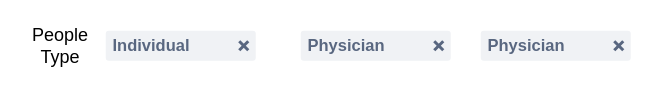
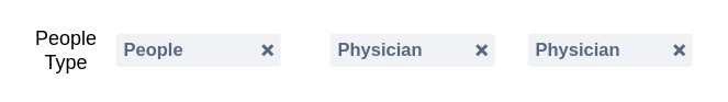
  <mxCell id="0" />
  <mxCell id="1" parent="0" />
- <mxCell id="2" value="Individual" style="dashed=0;html=1;fillColor=#F0F2F5;strokeColor=none;align=left;rounded=1;arcSize=10;fontColor=#596780;fontStyle=1;fontSize=11;shadow=0;spacingLeft=3" vertex="1" parent="1"><mxGeometry x="70" y="20" width="100" height="20" as="geometry" /></mxCell>
+ <mxCell id="2" value="People" style="dashed=0;html=1;fillColor=#F0F2F5;strokeColor=none;align=left;rounded=1;arcSize=10;fontColor=#596780;fontStyle=1;fontSize=11;shadow=0;spacingLeft=3" vertex="1" parent="1"><mxGeometry x="70" y="20" width="100" height="20" as="geometry" /></mxCell>
  <mxCell id="3" value="" style="html=1;shadow=0;dashed=0;shape=mxgraph.atlassian.x;strokeColor=#596780;strokeWidth=2" vertex="1" parent="2"><mxGeometry x="1" y="0.5" width="6" height="6" relative="1" as="geometry"><mxPoint x="-11" y="-3" as="offset" /></mxGeometry></mxCell>
  <mxCell id="4" value="People Type" style="text;html=1;strokeColor=none;fillColor=none;align=center;verticalAlign=middle;whiteSpace=wrap;rounded=0;" vertex="1" parent="1"><mxGeometry x="20" y="20" width="40" height="20" as="geometry" /></mxCell>
  <mxCell id="5" value="Physician" style="dashed=0;html=1;fillColor=#F0F2F5;strokeColor=none;align=left;rounded=1;arcSize=10;fontColor=#596780;fontStyle=1;fontSize=11;shadow=0;spacingLeft=3" vertex="1" parent="1"><mxGeometry x="200" y="20" width="100" height="20" as="geometry" /></mxCell>
  <mxCell id="6" value="" style="html=1;shadow=0;dashed=0;shape=mxgraph.atlassian.x;strokeColor=#596780;strokeWidth=2" vertex="1" parent="5"><mxGeometry x="1" y="0.5" width="6" height="6" relative="1" as="geometry"><mxPoint x="-11" y="-3" as="offset" /></mxGeometry></mxCell>
  <mxCell id="7" value="Physician" style="dashed=0;html=1;fillColor=#F0F2F5;strokeColor=none;align=left;rounded=1;arcSize=10;fontColor=#596780;fontStyle=1;fontSize=11;shadow=0;spacingLeft=3" vertex="1" parent="1"><mxGeometry x="320" y="20" width="100" height="20" as="geometry" /></mxCell>
  <mxCell id="8" value="" style="html=1;shadow=0;dashed=0;shape=mxgraph.atlassian.x;strokeColor=#596780;strokeWidth=2" vertex="1" parent="7"><mxGeometry x="1" y="0.5" width="6" height="6" relative="1" as="geometry"><mxPoint x="-11" y="-3" as="offset" /></mxGeometry></mxCell>
